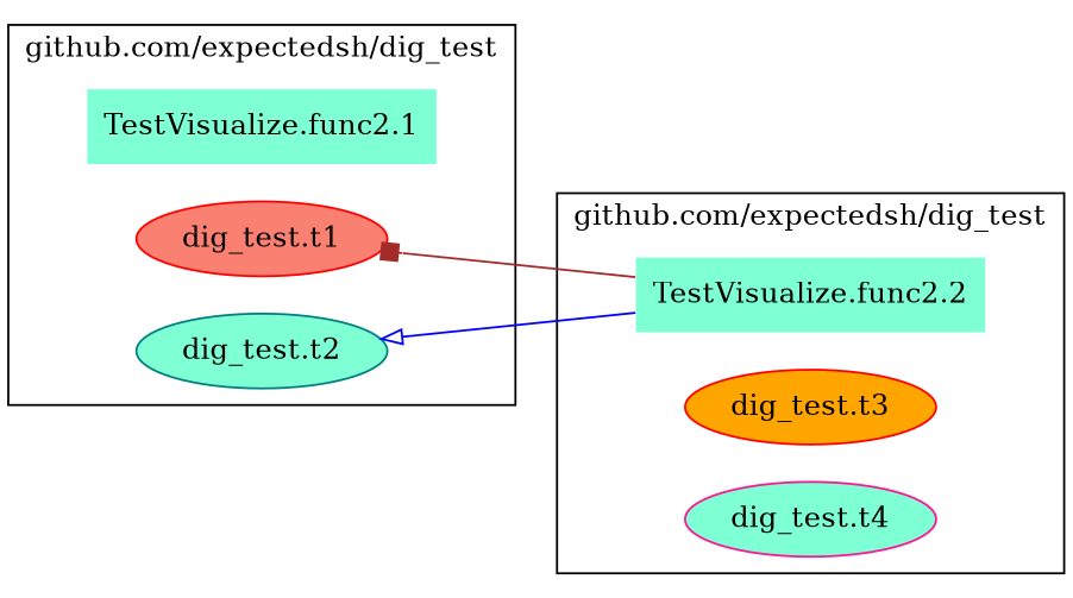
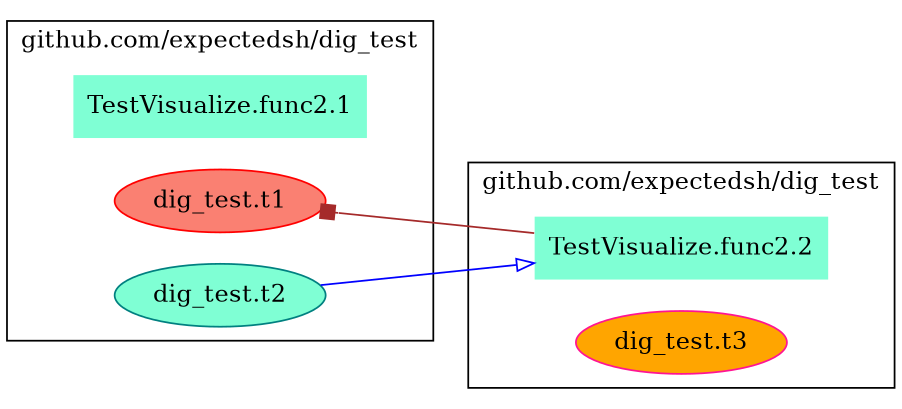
  digraph {
    compound=true
    rankdir=RL
    node [color=red fillcolor=aquamarine style=filled]
    edge [style=solid]
    n1 [label="TestVisualize.func2.2" shape=plaintext]
-   n2 [fillcolor=orange label="dig_test.t3"]
-   n3 [color=deeppink label="dig_test.t4"]
+   n2 [color=deeppink fillcolor=orange label="dig_test.t3"]
    n4 [color=deeppink label="TestVisualize.func2.1" shape=plaintext]
    n5 [fillcolor=salmon label="dig_test.t1"]
    n6 [color=teal label="dig_test.t2"]
    subgraph cluster_1 {
      label="github.com/expectedsh/dig_test"
      n1
      n2
-     n3
    }
    subgraph cluster_2 {
      label="github.com/expectedsh/dig_test"
      n4
      n5
      n6
    }
    n1 -> n5 [arrowhead=box color=brown]
-   n1 -> n6 [arrowhead=onormal color=blue]
+   n6 -> n1 [arrowhead=onormal color=blue]
  }
